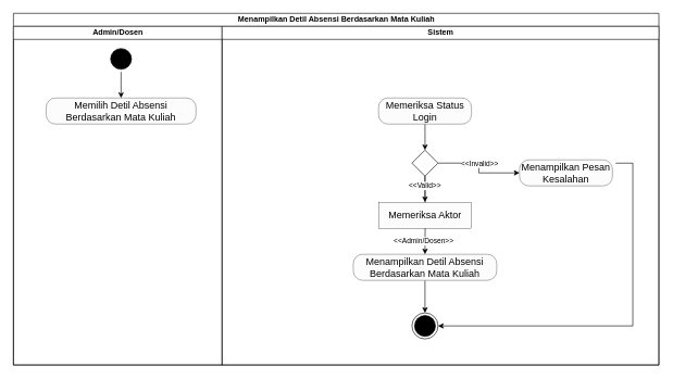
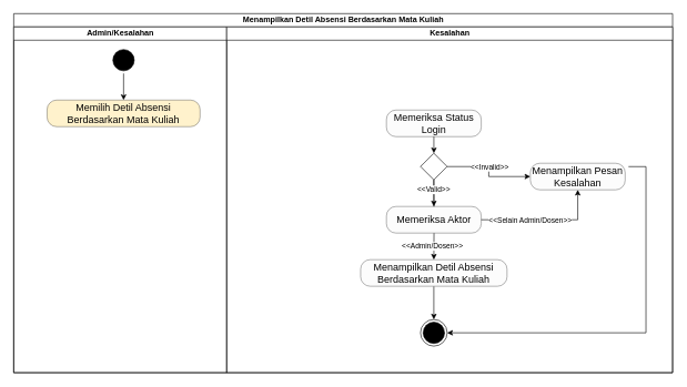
  <mxCell id="0" />
  <mxCell id="1" parent="0" />
  <mxCell id="2" value="Menampilkan Detil Absensi Berdasarkan Mata Kuliah" style="swimlane;childLayout=stackLayout;resizeParent=1;resizeParentMax=0;startSize=20;html=1;" vertex="1" parent="1"><mxGeometry x="20" y="20" width="990" height="540" as="geometry" /></mxCell>
- <mxCell id="3" value="Admin/Dosen" style="swimlane;startSize=20;html=1;" vertex="1" parent="2"><mxGeometry y="20" width="320" height="520" as="geometry" /></mxCell>
+ <mxCell id="3" value="Admin/Kesalahan" style="swimlane;startSize=20;html=1;" vertex="1" parent="2"><mxGeometry y="20" width="320" height="520" as="geometry" /></mxCell>
  <mxCell id="4" style="edgeStyle=orthogonalEdgeStyle;rounded=0;orthogonalLoop=1;jettySize=auto;html=1;entryX=0.5;entryY=0;entryDx=0;entryDy=0;" edge="1" parent="3" source="5" target="6"><mxGeometry relative="1" as="geometry" /></mxCell>
  <mxCell id="5" value="" style="ellipse;html=1;shape=startState;fillColor=#000000;strokeColor=#000000;" vertex="1" parent="3"><mxGeometry x="145.07" y="30" width="40" height="40" as="geometry" /></mxCell>
- <mxCell id="6" value="Memilih&amp;nbsp;Detil Absensi Berdasarkan Mata Kuliah" style="rounded=1;whiteSpace=wrap;html=1;fillColor=#FCFCFC;arcSize=36;strokeWidth=0.5;fontSize=15;" vertex="1" parent="3"><mxGeometry x="50.13" y="110" width="229.87" height="40" as="geometry" /></mxCell>
- <mxCell id="7" value="Sistem" style="swimlane;startSize=20;html=1;" vertex="1" parent="2"><mxGeometry x="320" y="20" width="670" height="520" as="geometry" /></mxCell>
+ <mxCell id="6" value="Memilih&amp;nbsp;Detil Absensi Berdasarkan Mata Kuliah" style="rounded=1;whiteSpace=wrap;html=1;fillColor=#fff2cc;arcSize=36;strokeWidth=0.5;fontSize=15;" vertex="1" parent="3"><mxGeometry x="50.13" y="110" width="229.87" height="40" as="geometry" /></mxCell>
+ <mxCell id="7" value="Kesalahan" style="swimlane;startSize=20;html=1;" vertex="1" parent="2"><mxGeometry x="320" y="20" width="670" height="520" as="geometry" /></mxCell>
  <mxCell id="8" value="&amp;lt;&amp;lt;Valid&amp;gt;&amp;gt;" style="edgeStyle=orthogonalEdgeStyle;rounded=0;orthogonalLoop=1;jettySize=auto;html=1;entryX=0.5;entryY=0;entryDx=0;entryDy=0;" edge="1" parent="7" target="12"><mxGeometry relative="1" as="geometry"><mxPoint x="311.25" y="270" as="targetPoint" /><mxPoint x="311.133" y="229.883" as="sourcePoint" /></mxGeometry></mxCell>
  <mxCell id="9" style="edgeStyle=orthogonalEdgeStyle;rounded=0;orthogonalLoop=1;jettySize=auto;html=1;entryX=1;entryY=0.5;entryDx=0;entryDy=0;" edge="1" parent="7" target="10"><mxGeometry relative="1" as="geometry"><Array as="points"><mxPoint x="630" y="210" /><mxPoint x="630" y="460" /></Array><mxPoint x="603.75" y="210.067" as="sourcePoint" /></mxGeometry></mxCell>
  <mxCell id="10" value="" style="ellipse;html=1;shape=endState;fillColor=#000000;strokeColor=#000000;" vertex="1" parent="7"><mxGeometry x="291.25" y="440" width="40" height="40" as="geometry" /></mxCell>
  <mxCell id="11" style="edgeStyle=orthogonalEdgeStyle;rounded=0;orthogonalLoop=1;jettySize=auto;html=1;entryX=0.5;entryY=0;entryDx=0;entryDy=0;" edge="1" parent="7" source="12" target="10"><mxGeometry relative="1" as="geometry" /></mxCell>
  <mxCell id="12" value="Menampilkan&amp;nbsp;Detil Absensi Berdasarkan Mata Kuliah" style="rounded=1;whiteSpace=wrap;html=1;fillColor=#FCFCFC;arcSize=36;strokeWidth=0.5;fontSize=15;" vertex="1" parent="7"><mxGeometry x="201.25" y="350" width="220" height="40" as="geometry" /></mxCell>
- <mxCell id="13" value="Memeriksa Status Login" style="rounded=1;whiteSpace=wrap;html=1;fillColor=#FCFCFC;arcSize=36;strokeWidth=0.5;fontSize=15;" vertex="1" parent="7"><mxGeometry x="240.0" y="110" width="142.5" height="40" as="geometry" /></mxCell>
+ <mxCell id="13" value="Memeriksa Status Login" style="rounded=1;whiteSpace=wrap;html=1;fillColor=#FCFCFC;arcSize=36;strokeWidth=0.5;fontSize=15;" vertex="1" parent="7"><mxGeometry x="240.0" y="125" width="142.5" height="40" as="geometry" /></mxCell>
  <mxCell id="14" value="" style="rhombus;" vertex="1" parent="7"><mxGeometry x="291.25" y="190" width="40" height="40" as="geometry" /></mxCell>
  <mxCell id="15" style="edgeStyle=orthogonalEdgeStyle;rounded=0;orthogonalLoop=1;jettySize=auto;html=1;entryX=0.5;entryY=0;entryDx=0;entryDy=0;" edge="1" parent="7" source="13" target="14"><mxGeometry relative="1" as="geometry" /></mxCell>
- <mxCell id="16" value="Memeriksa Aktor" style="whiteSpace=wrap;html=1;fillColor=#FCFCFC;arcSize=36;strokeWidth=0.5;fontSize=15;rounded=0;" vertex="1" parent="7"><mxGeometry x="240.0" y="270" width="142.5" height="40" as="geometry" /></mxCell>
+ <mxCell id="16" value="Memeriksa Aktor" style="rounded=1;whiteSpace=wrap;html=1;fillColor=#FCFCFC;arcSize=36;strokeWidth=0.5;fontSize=15;" vertex="1" parent="7"><mxGeometry x="240.0" y="270" width="142.5" height="40" as="geometry" /></mxCell>
  <mxCell id="17" value="&amp;lt;&amp;lt;Admin/Dosen&amp;gt;&amp;gt;" style="edgeStyle=orthogonalEdgeStyle;rounded=0;orthogonalLoop=1;jettySize=auto;html=1;entryX=0.5;entryY=0;entryDx=0;entryDy=0;" edge="1" parent="7" source="14" target="16"><mxGeometry x="1" y="-60" relative="1" as="geometry"><Array as="points"><mxPoint x="311.25" y="240" /><mxPoint x="311.25" y="240" /></Array><mxPoint x="58" y="60" as="offset" /></mxGeometry></mxCell>
  <mxCell id="18" value="&amp;lt;&amp;lt;Valid&amp;gt;&amp;gt;" style="edgeLabel;html=1;align=center;verticalAlign=middle;resizable=0;points=[];" connectable="0" vertex="1" parent="17"><mxGeometry x="-0.264" y="-1" relative="1" as="geometry"><mxPoint as="offset" /></mxGeometry></mxCell>
  <mxCell id="19" value="Menampilkan Pesan Kesalahan" style="rounded=1;whiteSpace=wrap;html=1;fillColor=#FCFCFC;arcSize=36;strokeWidth=0.5;fontSize=15;" vertex="1" parent="7"><mxGeometry x="456.25" y="205" width="142.5" height="40" as="geometry" /></mxCell>
  <mxCell id="20" style="edgeStyle=orthogonalEdgeStyle;rounded=0;orthogonalLoop=1;jettySize=auto;html=1;entryX=0;entryY=0.5;entryDx=0;entryDy=0;" edge="1" parent="7" source="14" target="19"><mxGeometry relative="1" as="geometry" /></mxCell>
  <mxCell id="21" value="&amp;lt;&amp;lt;Invalid&amp;gt;&amp;gt;" style="edgeLabel;html=1;align=center;verticalAlign=middle;resizable=0;points=[];" connectable="0" vertex="1" parent="20"><mxGeometry x="-0.381" y="2" relative="1" as="geometry"><mxPoint x="20" y="2" as="offset" /></mxGeometry></mxCell>
+ <mxCell id="22" style="edgeStyle=orthogonalEdgeStyle;rounded=0;orthogonalLoop=1;jettySize=auto;html=1;entryX=0.5;entryY=1;entryDx=0;entryDy=0;" edge="1" parent="7" source="16" target="19"><mxGeometry relative="1" as="geometry" /></mxCell>
+ <mxCell id="23" value="&amp;lt;&amp;lt;Selain Admin/Dosen&amp;gt;&amp;gt;" style="edgeLabel;html=1;align=center;verticalAlign=middle;resizable=0;points=[];" connectable="0" vertex="1" parent="22"><mxGeometry x="-0.595" relative="1" as="geometry"><mxPoint x="35" as="offset" /></mxGeometry></mxCell>
